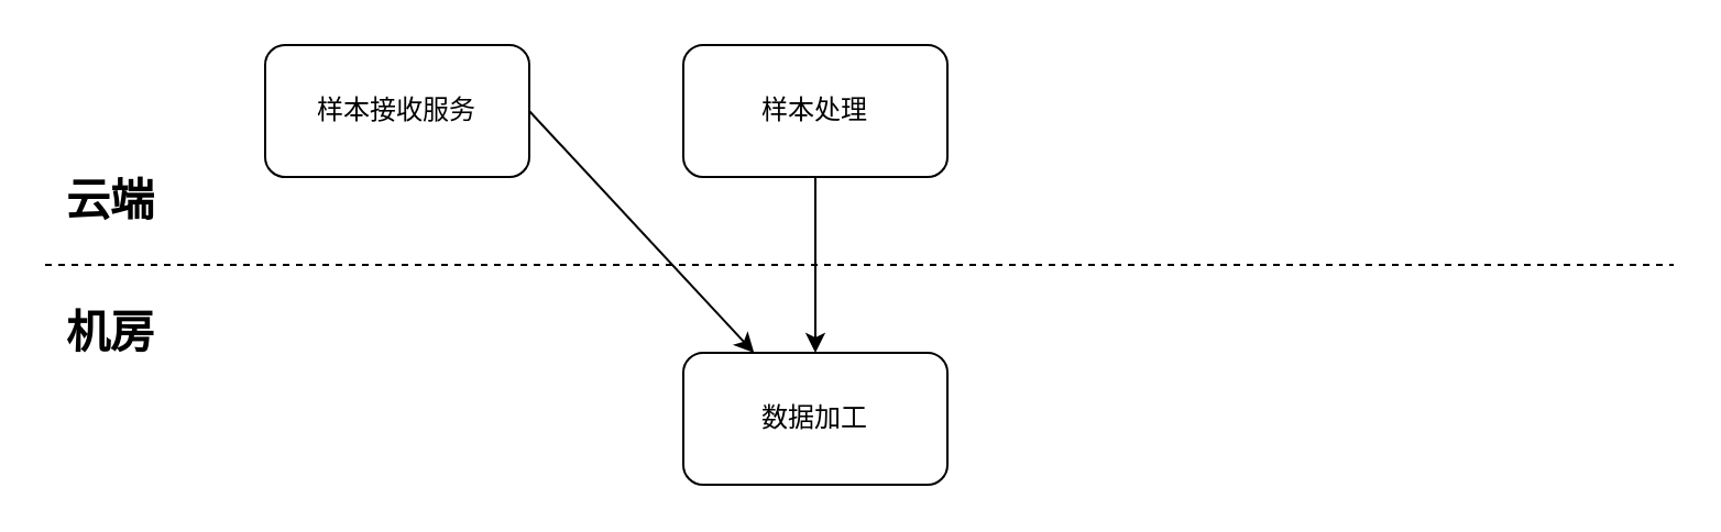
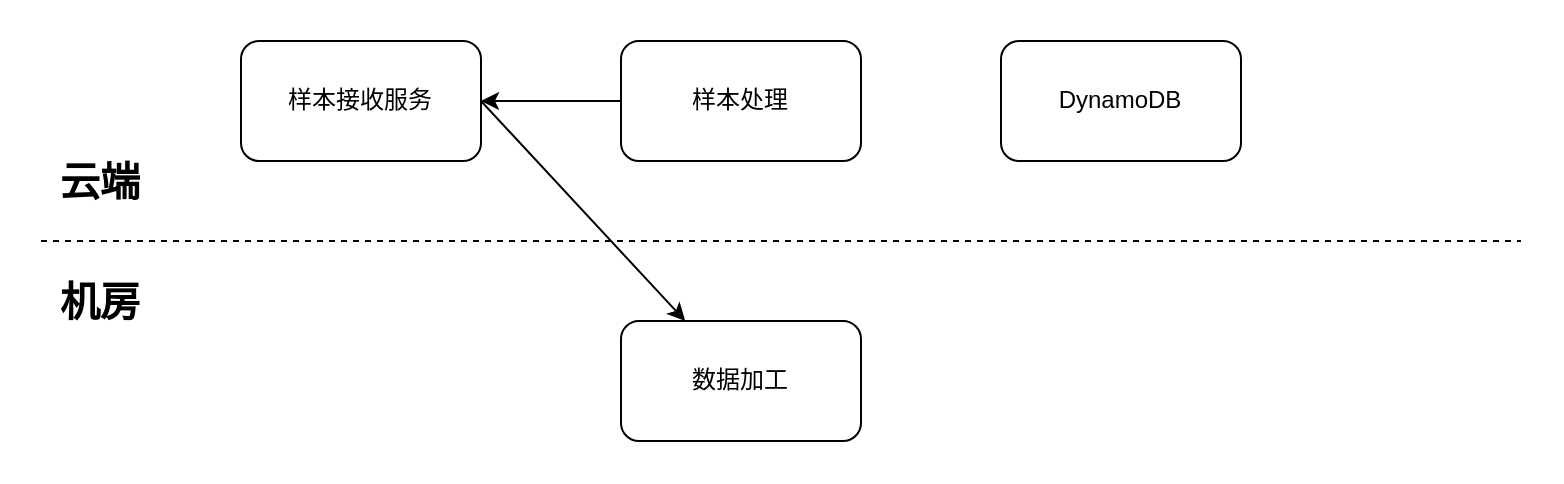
  <mxCell id="0" />
  <mxCell id="1" parent="0" />
- <mxCell id="2" value="" style="edgeStyle=orthogonalEdgeStyle;rounded=0;orthogonalLoop=1;jettySize=auto;html=1;" edge="1" parent="1" source="3" target="4"><mxGeometry relative="1" as="geometry" /></mxCell>
+ <mxCell id="2" value="" style="edgeStyle=orthogonalEdgeStyle;rounded=0;orthogonalLoop=1;jettySize=auto;html=1;" edge="1" parent="1" source="3" target="5"><mxGeometry relative="1" as="geometry" /></mxCell>
  <mxCell id="3" value="样本处理" style="rounded=1;whiteSpace=wrap;html=1;" vertex="1" parent="1"><mxGeometry x="310" y="20" width="120" height="60" as="geometry" /></mxCell>
  <mxCell id="4" value="数据加工" style="rounded=1;whiteSpace=wrap;html=1;" vertex="1" parent="1"><mxGeometry x="310" y="160" width="120" height="60" as="geometry" /></mxCell>
  <mxCell id="5" value="样本接收服务" style="rounded=1;whiteSpace=wrap;html=1;" vertex="1" parent="1"><mxGeometry x="120" y="20" width="120" height="60" as="geometry" /></mxCell>
  <mxCell id="6" value="" style="endArrow=classic;html=1;exitX=1;exitY=0.5;exitDx=0;exitDy=0;" edge="1" parent="1" source="5" target="4"><mxGeometry width="50" height="50" relative="1" as="geometry"><mxPoint x="300" y="70" as="sourcePoint" /><mxPoint x="350" y="20" as="targetPoint" /></mxGeometry></mxCell>
  <mxCell id="7" value="" style="endArrow=none;dashed=1;html=1;" edge="1" parent="1"><mxGeometry width="50" height="50" relative="1" as="geometry"><mxPoint x="20" y="120" as="sourcePoint" /><mxPoint x="760" y="120" as="targetPoint" /></mxGeometry></mxCell>
  <mxCell id="8" value="&lt;h2 style=&quot;font-size: 20px&quot;&gt;云端&lt;/h2&gt;" style="text;html=1;strokeColor=none;fillColor=none;align=center;verticalAlign=middle;whiteSpace=wrap;rounded=0;" vertex="1" parent="1"><mxGeometry x="20" y="80" width="60" height="20" as="geometry" /></mxCell>
  <mxCell id="9" value="&lt;h2 style=&quot;font-size: 20px&quot;&gt;机房&lt;/h2&gt;" style="text;html=1;strokeColor=none;fillColor=none;align=center;verticalAlign=middle;whiteSpace=wrap;rounded=0;" vertex="1" parent="1"><mxGeometry x="20" y="140" width="60" height="20" as="geometry" /></mxCell>
+ <mxCell id="10" value="DynamoDB" style="rounded=1;whiteSpace=wrap;html=1;" vertex="1" parent="1"><mxGeometry x="500" y="20" width="120" height="60" as="geometry" /></mxCell>
